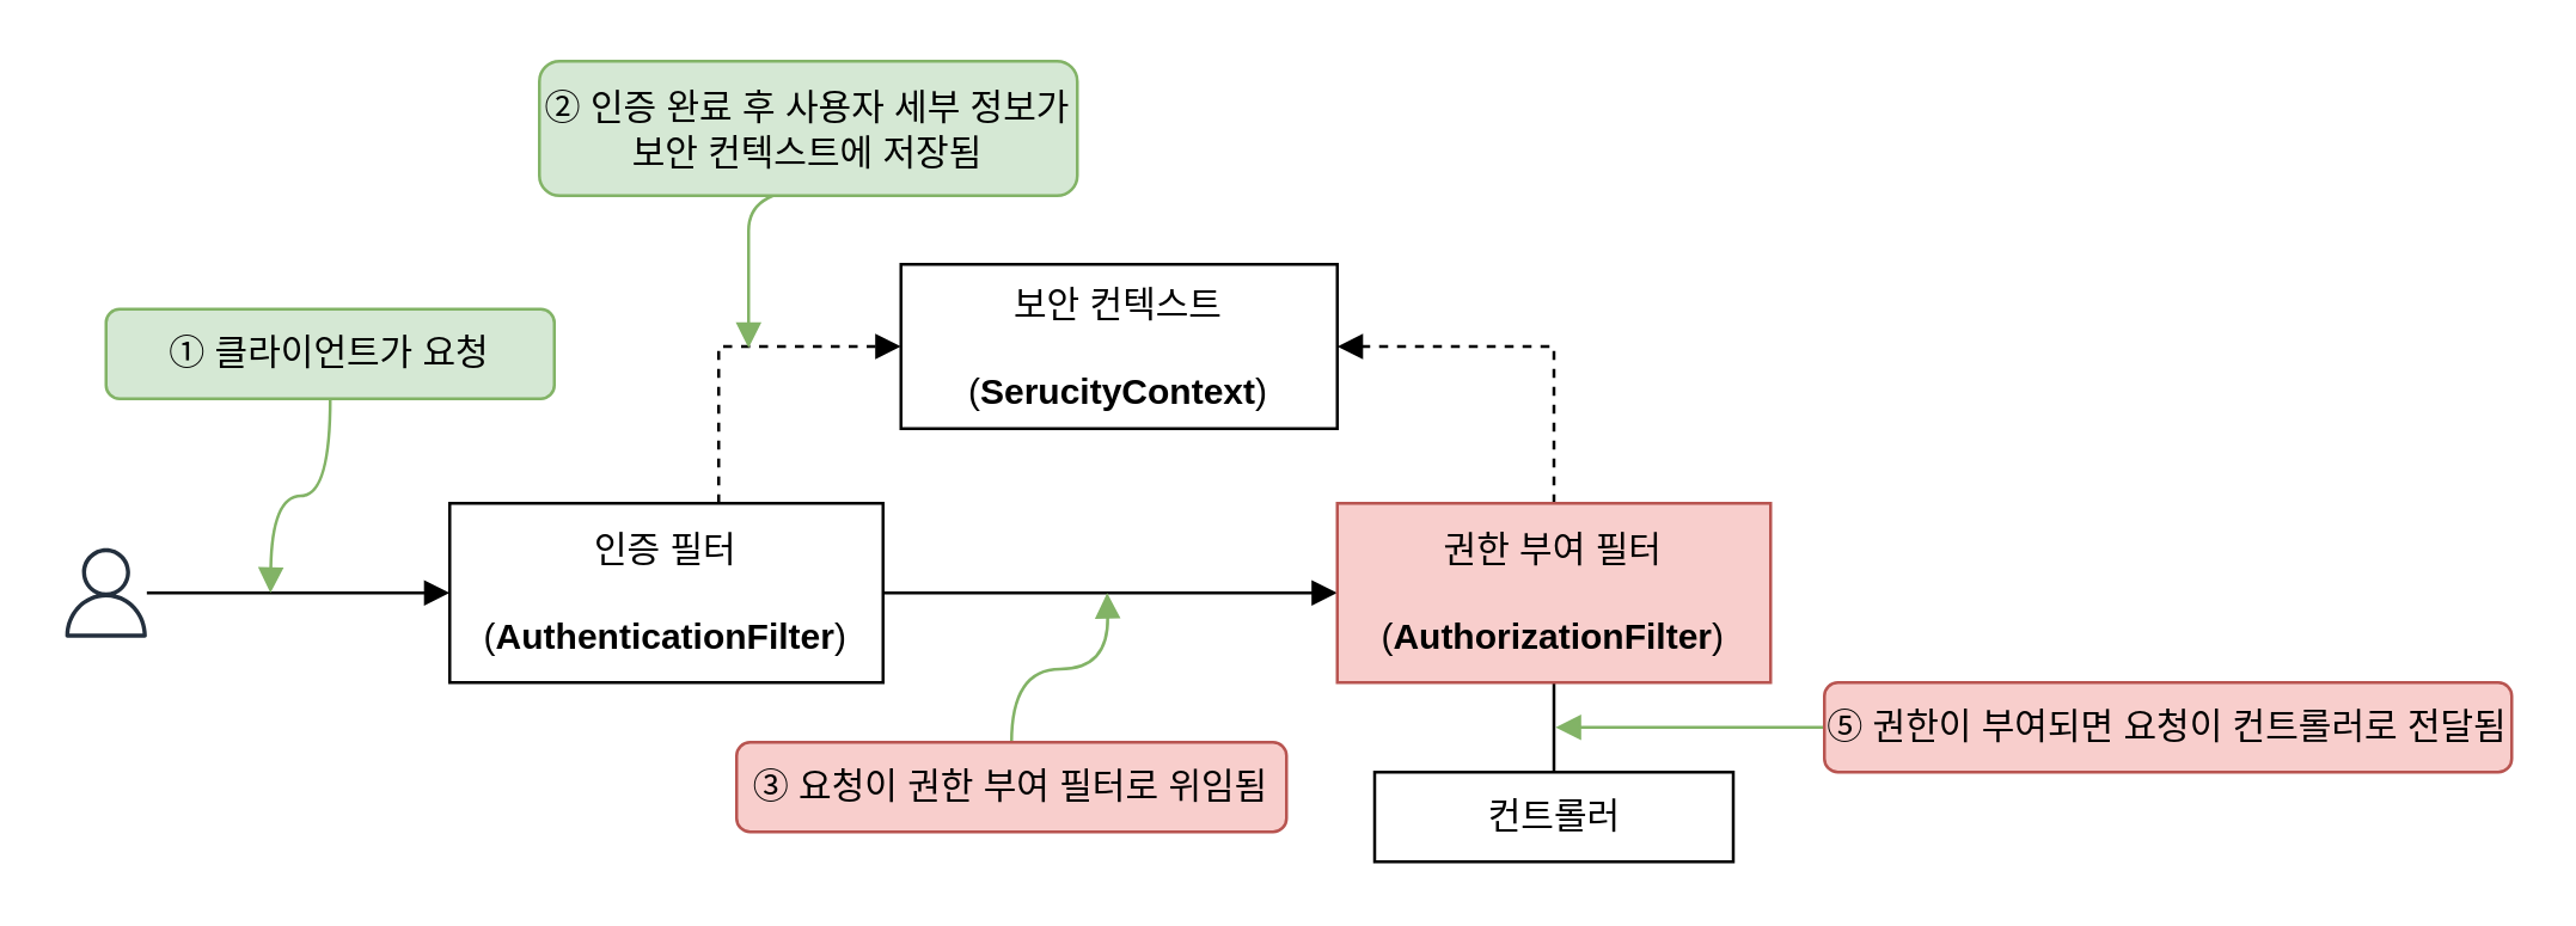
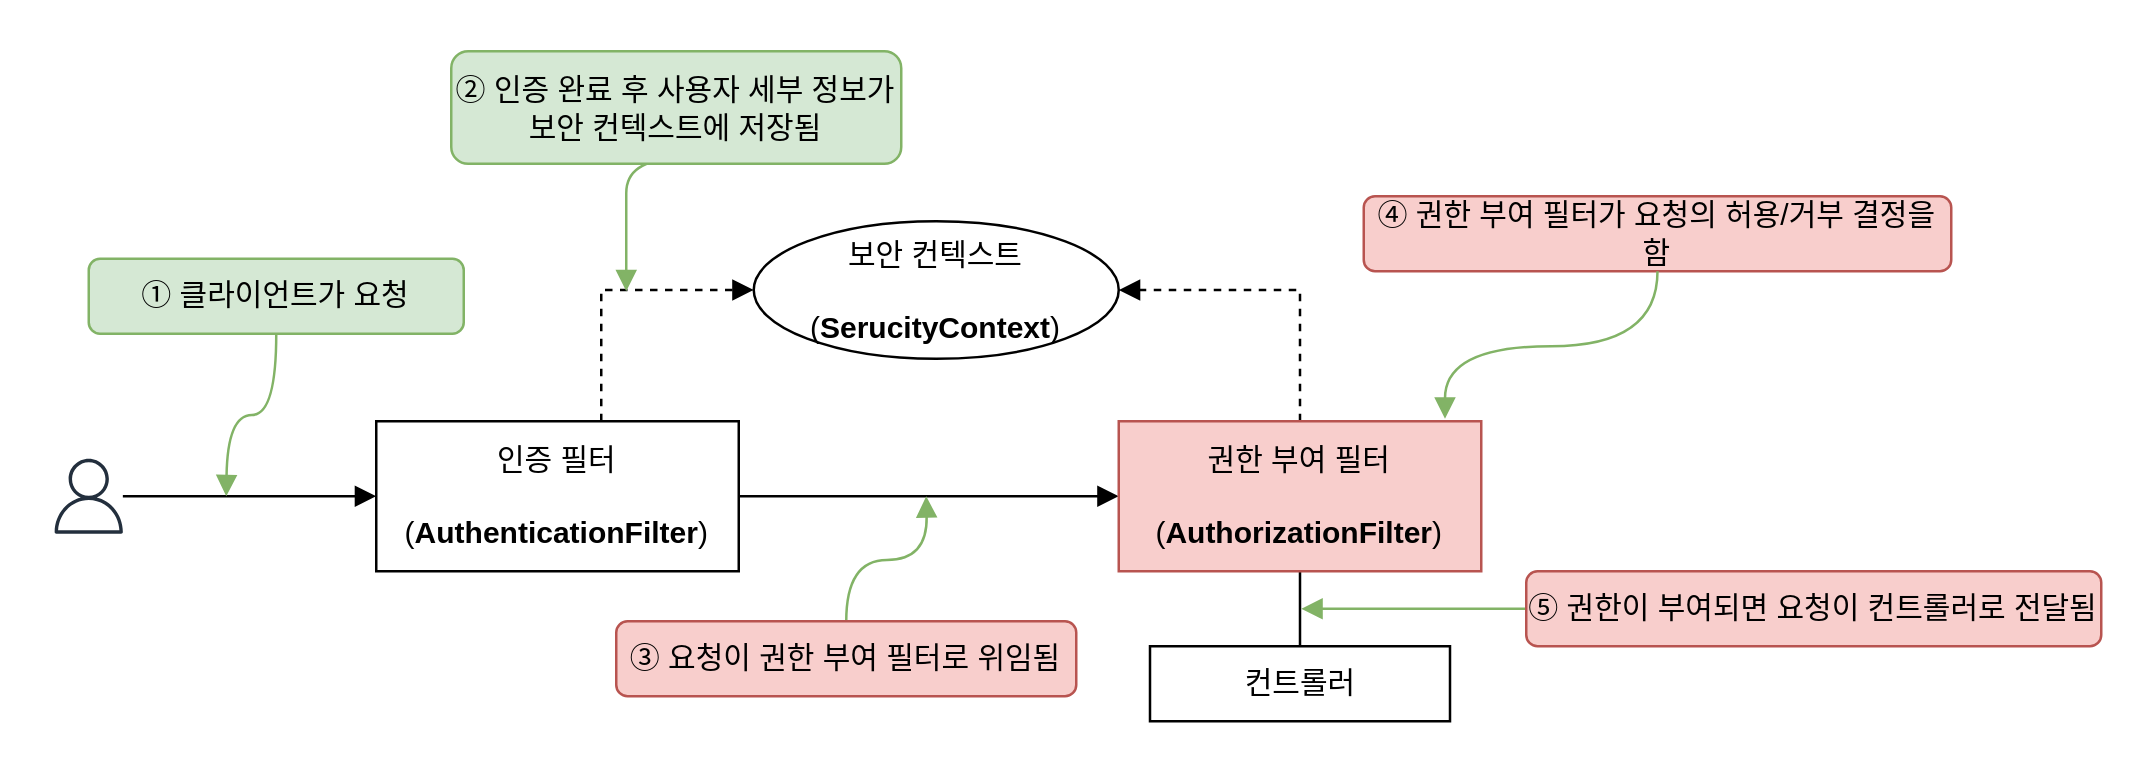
  <mxCell id="0" />
  <mxCell id="1" parent="0" />
  <mxCell id="2" style="edgeStyle=orthogonalEdgeStyle;rounded=0;orthogonalLoop=1;jettySize=auto;html=1;entryX=0;entryY=0.5;entryDx=0;entryDy=0;endArrow=block;endFill=1;dashed=1;" edge="1" parent="1" source="4" target="5"><mxGeometry relative="1" as="geometry"><Array as="points"><mxPoint x="240" y="116" /></Array></mxGeometry></mxCell>
  <mxCell id="3" style="edgeStyle=orthogonalEdgeStyle;rounded=0;orthogonalLoop=1;jettySize=auto;html=1;endArrow=block;endFill=1;" edge="1" parent="1" source="4" target="8"><mxGeometry relative="1" as="geometry" /></mxCell>
  <mxCell id="4" value="인증 필터&lt;br&gt;&lt;br&gt;(&lt;b&gt;AuthenticationFilter&lt;/b&gt;)" style="rounded=0;whiteSpace=wrap;html=1;" vertex="1" parent="1"><mxGeometry x="150" y="168" width="145" height="60" as="geometry" /></mxCell>
- <mxCell id="5" value="보안 컨텍스트&lt;br&gt;&lt;br&gt;(&lt;b&gt;SerucityContext&lt;/b&gt;)" style="rounded=0;whiteSpace=wrap;html=1;" vertex="1" parent="1"><mxGeometry x="301" y="88" width="146" height="55" as="geometry" /></mxCell>
+ <mxCell id="5" value="보안 컨텍스트&lt;br&gt;&lt;br&gt;(&lt;b&gt;SerucityContext&lt;/b&gt;)" style="ellipse;whiteSpace=wrap;html=1;" vertex="1" parent="1"><mxGeometry x="301" y="88" width="146" height="55" as="geometry" /></mxCell>
  <mxCell id="6" style="edgeStyle=orthogonalEdgeStyle;rounded=0;orthogonalLoop=1;jettySize=auto;html=1;entryX=1;entryY=0.5;entryDx=0;entryDy=0;endArrow=block;endFill=1;dashed=1;" edge="1" parent="1" source="8" target="5"><mxGeometry relative="1" as="geometry" /></mxCell>
  <mxCell id="7" style="edgeStyle=orthogonalEdgeStyle;rounded=0;orthogonalLoop=1;jettySize=auto;html=1;entryX=0.5;entryY=0;entryDx=0;entryDy=0;endArrow=none;endFill=1;" edge="1" parent="1" source="8" target="9"><mxGeometry relative="1" as="geometry" /></mxCell>
  <mxCell id="8" value="권한 부여 필터&lt;br&gt;&lt;br&gt;(&lt;b&gt;AuthorizationFilter&lt;/b&gt;)" style="rounded=0;whiteSpace=wrap;html=1;fillColor=#f8cecc;strokeColor=#b85450;" vertex="1" parent="1"><mxGeometry x="447" y="168" width="145" height="60" as="geometry" /></mxCell>
  <mxCell id="9" value="컨트롤러" style="rounded=0;whiteSpace=wrap;html=1;" vertex="1" parent="1"><mxGeometry x="459.5" y="258" width="120" height="30" as="geometry" /></mxCell>
  <mxCell id="10" style="edgeStyle=orthogonalEdgeStyle;rounded=0;orthogonalLoop=1;jettySize=auto;html=1;endArrow=block;endFill=1;" edge="1" parent="1" source="11" target="4"><mxGeometry relative="1" as="geometry" /></mxCell>
  <mxCell id="11" value="" style="sketch=0;outlineConnect=0;fontColor=#232F3E;gradientColor=none;fillColor=#232F3D;strokeColor=none;dashed=0;verticalLabelPosition=bottom;verticalAlign=top;align=center;html=1;fontSize=12;fontStyle=0;aspect=fixed;pointerEvents=1;shape=mxgraph.aws4.user;" vertex="1" parent="1"><mxGeometry x="20" y="183" width="30" height="30" as="geometry" /></mxCell>
  <mxCell id="12" style="edgeStyle=orthogonalEdgeStyle;rounded=0;orthogonalLoop=1;jettySize=auto;html=1;fillColor=#d5e8d4;strokeColor=#82b366;curved=1;endArrow=block;endFill=1;" edge="1" parent="1" source="13"><mxGeometry relative="1" as="geometry"><mxPoint x="90" y="198" as="targetPoint" /></mxGeometry></mxCell>
  <mxCell id="13" value="① 클라이언트가 요청" style="text;html=1;strokeColor=#82b366;fillColor=#d5e8d4;align=center;verticalAlign=middle;whiteSpace=wrap;rounded=1;" vertex="1" parent="1"><mxGeometry x="35" y="103" width="150" height="30" as="geometry" /></mxCell>
  <mxCell id="14" style="edgeStyle=orthogonalEdgeStyle;rounded=0;orthogonalLoop=1;jettySize=auto;html=1;fillColor=#d5e8d4;strokeColor=#82b366;curved=1;endArrow=block;endFill=1;" edge="1" parent="1"><mxGeometry relative="1" as="geometry"><mxPoint x="250" y="116" as="targetPoint" /><mxPoint x="270" y="63" as="sourcePoint" /></mxGeometry></mxCell>
  <mxCell id="15" value="② 인증 완료 후 사용자 세부 정보가 보안 컨텍스트에 저장됨" style="text;html=1;strokeColor=#82b366;fillColor=#d5e8d4;align=center;verticalAlign=middle;whiteSpace=wrap;rounded=1;" vertex="1" parent="1"><mxGeometry x="180" y="20" width="180" height="45" as="geometry" /></mxCell>
  <mxCell id="16" style="edgeStyle=orthogonalEdgeStyle;rounded=0;orthogonalLoop=1;jettySize=auto;html=1;fillColor=#d5e8d4;strokeColor=#82b366;curved=1;endArrow=block;endFill=1;" edge="1" parent="1" source="17"><mxGeometry relative="1" as="geometry"><mxPoint x="370" y="198" as="targetPoint" /></mxGeometry></mxCell>
  <mxCell id="17" value="③ 요청이 권한 부여 필터로 위임됨" style="text;html=1;strokeColor=#b85450;fillColor=#f8cecc;align=center;verticalAlign=middle;whiteSpace=wrap;rounded=1;" vertex="1" parent="1"><mxGeometry x="246" y="248" width="184" height="30" as="geometry" /></mxCell>
+ <mxCell id="18" value="④ 권한 부여 필터가 요청의 허용/거부 결정을 함" style="text;html=1;strokeColor=#b85450;fillColor=#f8cecc;align=center;verticalAlign=middle;whiteSpace=wrap;rounded=1;" vertex="1" parent="1"><mxGeometry x="545" y="78" width="235" height="30" as="geometry" /></mxCell>
  <mxCell id="19" style="edgeStyle=orthogonalEdgeStyle;rounded=0;orthogonalLoop=1;jettySize=auto;html=1;fillColor=#d5e8d4;strokeColor=#82b366;endArrow=block;endFill=1;" edge="1" parent="1" source="20"><mxGeometry relative="1" as="geometry"><mxPoint x="520" y="243" as="targetPoint" /></mxGeometry></mxCell>
  <mxCell id="20" value="⑤ 권한이 부여되면 요청이 컨트롤러로 전달됨" style="text;html=1;strokeColor=#b85450;fillColor=#f8cecc;align=center;verticalAlign=middle;whiteSpace=wrap;rounded=1;" vertex="1" parent="1"><mxGeometry x="610" y="228" width="230" height="30" as="geometry" /></mxCell>
+ <mxCell id="21" style="edgeStyle=orthogonalEdgeStyle;rounded=0;orthogonalLoop=1;jettySize=auto;html=1;entryX=0.9;entryY=-0.017;entryDx=0;entryDy=0;entryPerimeter=0;fillColor=#d5e8d4;strokeColor=#82b366;curved=1;endArrow=block;endFill=1;" edge="1" parent="1" source="18" target="8"><mxGeometry relative="1" as="geometry" /></mxCell>
